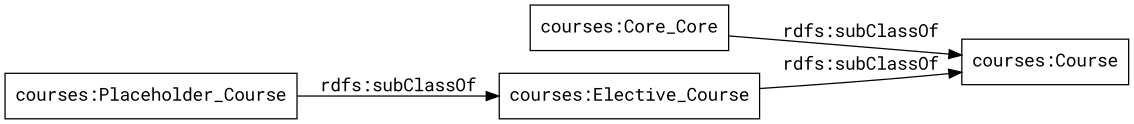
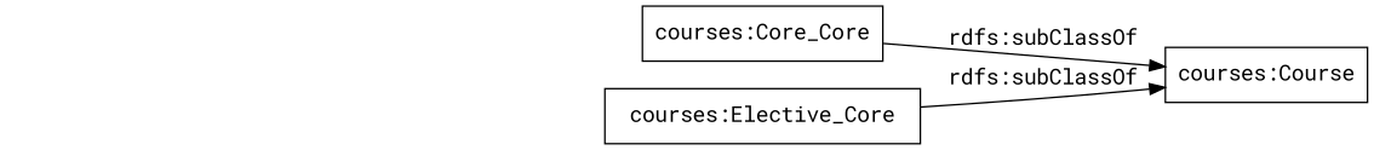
  digraph {
    fontname="Roboto Mono"
    rankdir=LR
    node [color=black fontname="Roboto Mono" shape=rectangle]
    edge [fontname="Roboto Mono"]
-   "courses:Elective_Course"
+   "courses:Elective_Course" [label="courses:Elective_Core"]
    "courses:Course"
    n3 [label="courses:Core_Core"]
-   "courses:Placeholder_Course"
    "courses:Elective_Course" -> "courses:Course" [label="rdfs:subClassOf"]
    n3 -> "courses:Course" [label="rdfs:subClassOf"]
-   "courses:Placeholder_Course" -> "courses:Elective_Course" [label="rdfs:subClassOf"]
  }
